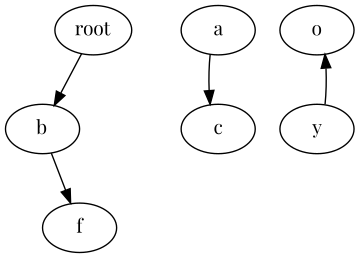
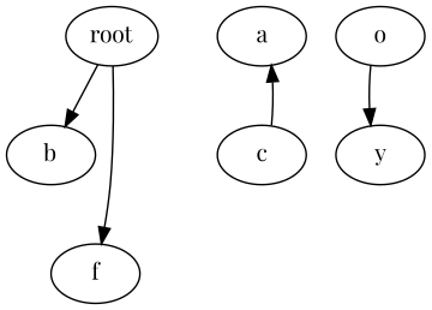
  digraph {
    fontname="Playfair Display"
    node [fontname="Playfair Display"]
    edge [fontname="Playfair Display"]
    root
    b
    a
    c
    f
    o
    y
    root -> b
-   b -> f
-   a -> c
-   y -> o
+   root -> f
+   c -> a
+   o -> y
  }
